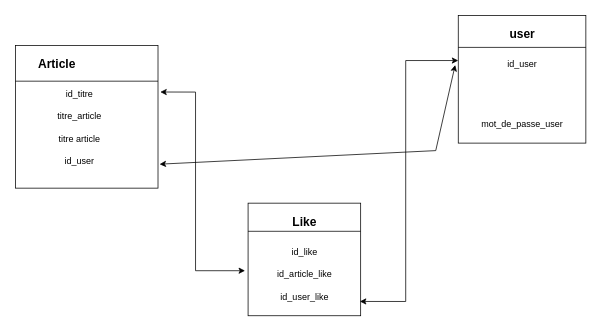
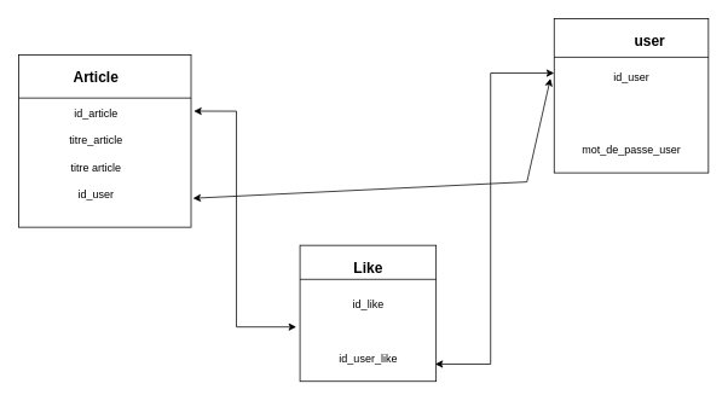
  <mxCell id="0" />
  <mxCell id="1" parent="0" />
  <mxCell id="2" value="" style="whiteSpace=wrap;html=1;aspect=fixed;fontStyle=0" vertex="1" parent="1"><mxGeometry x="20" y="60" width="190" height="190" as="geometry" /></mxCell>
- <mxCell id="3" value="Article" style="text;html=1;align=center;verticalAlign=middle;resizable=0;points=[];autosize=1;strokeColor=none;fillColor=none;fontStyle=1;fontSize=16;" vertex="1" parent="1"><mxGeometry x="40" y="70" width="70" height="30" as="geometry" /></mxCell>
+ <mxCell id="3" value="Article" style="text;html=1;align=center;verticalAlign=middle;resizable=0;points=[];autosize=1;strokeColor=none;fillColor=none;fontStyle=1;fontSize=16;" vertex="1" parent="1"><mxGeometry x="70" y="70" width="70" height="30" as="geometry" /></mxCell>
  <mxCell id="4" value="" style="endArrow=none;html=1;rounded=0;exitX=0;exitY=0.25;exitDx=0;exitDy=0;entryX=1;entryY=0.25;entryDx=0;entryDy=0;" edge="1" parent="1" source="2" target="2"><mxGeometry width="50" height="50" relative="1" as="geometry"><mxPoint x="370" y="250" as="sourcePoint" /><mxPoint x="420" y="200" as="targetPoint" /></mxGeometry></mxCell>
- <mxCell id="5" value="id_titre" style="text;html=1;align=center;verticalAlign=middle;resizable=0;points=[];autosize=1;strokeColor=none;fillColor=none;" vertex="1" parent="1"><mxGeometry x="70" y="110" width="70" height="30" as="geometry" /></mxCell>
+ <mxCell id="5" value="id_article" style="text;html=1;align=center;verticalAlign=middle;resizable=0;points=[];autosize=1;strokeColor=none;fillColor=none;" vertex="1" parent="1"><mxGeometry x="70" y="110" width="70" height="30" as="geometry" /></mxCell>
  <mxCell id="6" value="titre_article" style="text;html=1;align=center;verticalAlign=middle;resizable=0;points=[];autosize=1;strokeColor=none;fillColor=none;" vertex="1" parent="1"><mxGeometry x="65" y="140" width="80" height="30" as="geometry" /></mxCell>
  <mxCell id="7" value="titre article" style="text;html=1;align=center;verticalAlign=middle;resizable=0;points=[];autosize=1;strokeColor=none;fillColor=none;" vertex="1" parent="1"><mxGeometry x="50" y="170" width="110" height="30" as="geometry" /></mxCell>
  <mxCell id="8" value="" style="whiteSpace=wrap;html=1;aspect=fixed;fontStyle=0" vertex="1" parent="1"><mxGeometry x="610" y="20" width="170" height="170" as="geometry" /></mxCell>
- <mxCell id="9" value="user" style="text;html=1;align=center;verticalAlign=middle;resizable=0;points=[];autosize=1;strokeColor=none;fillColor=none;fontStyle=1;fontSize=16;" vertex="1" parent="1"><mxGeometry x="665" y="30" width="60" height="30" as="geometry" /></mxCell>
+ <mxCell id="9" value="user" style="text;html=1;align=center;verticalAlign=middle;resizable=0;points=[];autosize=1;strokeColor=none;fillColor=none;fontStyle=1;fontSize=16;" vertex="1" parent="1"><mxGeometry x="685" y="30" width="60" height="30" as="geometry" /></mxCell>
  <mxCell id="10" value="" style="endArrow=none;html=1;rounded=0;exitX=0;exitY=0.25;exitDx=0;exitDy=0;entryX=1;entryY=0.25;entryDx=0;entryDy=0;" edge="1" parent="1" source="8" target="8"><mxGeometry width="50" height="50" relative="1" as="geometry"><mxPoint x="960" y="210" as="sourcePoint" /><mxPoint x="1010" y="160" as="targetPoint" /></mxGeometry></mxCell>
  <mxCell id="11" value="id_user" style="text;html=1;align=center;verticalAlign=middle;resizable=0;points=[];autosize=1;strokeColor=none;fillColor=none;" vertex="1" parent="1"><mxGeometry x="665" y="70" width="60" height="30" as="geometry" /></mxCell>
  <mxCell id="12" value="mot_de_passe_user" style="text;html=1;align=center;verticalAlign=middle;resizable=0;points=[];autosize=1;strokeColor=none;fillColor=none;" vertex="1" parent="1"><mxGeometry x="630" y="150" width="130" height="30" as="geometry" /></mxCell>
  <mxCell id="13" value="id_user" style="text;html=1;align=center;verticalAlign=middle;resizable=0;points=[];autosize=1;strokeColor=none;fillColor=none;" vertex="1" parent="1"><mxGeometry x="75" y="200" width="60" height="30" as="geometry" /></mxCell>
  <mxCell id="14" value="" style="whiteSpace=wrap;html=1;aspect=fixed;fontStyle=0" vertex="1" parent="1"><mxGeometry x="330" y="270" width="150" height="150" as="geometry" /></mxCell>
  <mxCell id="15" value="Like" style="text;html=1;align=center;verticalAlign=middle;resizable=0;points=[];autosize=1;strokeColor=none;fillColor=none;fontStyle=1;fontSize=16;" vertex="1" parent="1"><mxGeometry x="375" y="280" width="60" height="30" as="geometry" /></mxCell>
  <mxCell id="16" value="" style="endArrow=none;html=1;rounded=0;exitX=0;exitY=0.25;exitDx=0;exitDy=0;entryX=1;entryY=0.25;entryDx=0;entryDy=0;" edge="1" parent="1" source="14" target="14"><mxGeometry width="50" height="50" relative="1" as="geometry"><mxPoint x="670" y="460" as="sourcePoint" /><mxPoint x="720" y="410" as="targetPoint" /></mxGeometry></mxCell>
  <mxCell id="17" value="id_like" style="text;html=1;align=center;verticalAlign=middle;resizable=0;points=[];autosize=1;strokeColor=none;fillColor=none;" vertex="1" parent="1"><mxGeometry x="375" y="320" width="60" height="30" as="geometry" /></mxCell>
- <mxCell id="18" value="id_article_like" style="text;html=1;align=center;verticalAlign=middle;resizable=0;points=[];autosize=1;strokeColor=none;fillColor=none;" vertex="1" parent="1"><mxGeometry x="355" y="350" width="100" height="30" as="geometry" /></mxCell>
  <mxCell id="19" value="id_user_like" style="text;html=1;align=center;verticalAlign=middle;resizable=0;points=[];autosize=1;strokeColor=none;fillColor=none;" vertex="1" parent="1"><mxGeometry x="360" y="380" width="90" height="30" as="geometry" /></mxCell>
  <mxCell id="20" value="" style="endArrow=classic;startArrow=classic;html=1;rounded=0;exitX=-0.027;exitY=0.6;exitDx=0;exitDy=0;exitPerimeter=0;entryX=1.016;entryY=0.326;entryDx=0;entryDy=0;entryPerimeter=0;" edge="1" parent="1" source="14" target="2"><mxGeometry width="50" height="50" relative="1" as="geometry"><mxPoint x="280" y="160" as="sourcePoint" /><mxPoint x="260" y="120" as="targetPoint" /><Array as="points"><mxPoint x="260" y="360" /><mxPoint x="260" y="122" /></Array></mxGeometry></mxCell>
  <mxCell id="21" value="" style="endArrow=classic;startArrow=classic;html=1;rounded=0;exitX=0.993;exitY=0.873;exitDx=0;exitDy=0;exitPerimeter=0;" edge="1" parent="1" source="14"><mxGeometry width="50" height="50" relative="1" as="geometry"><mxPoint x="540" y="400" as="sourcePoint" /><mxPoint x="610" y="80" as="targetPoint" /><Array as="points"><mxPoint x="540" y="401" /><mxPoint x="540" y="80" /></Array></mxGeometry></mxCell>
  <mxCell id="22" value="" style="endArrow=classic;startArrow=classic;html=1;rounded=0;exitX=1.011;exitY=0.832;exitDx=0;exitDy=0;exitPerimeter=0;entryX=-0.024;entryY=0.388;entryDx=0;entryDy=0;entryPerimeter=0;" edge="1" parent="1" source="2" target="8"><mxGeometry width="50" height="50" relative="1" as="geometry"><mxPoint x="370" y="230" as="sourcePoint" /><mxPoint x="560" y="200" as="targetPoint" /><Array as="points"><mxPoint x="580" y="200" /></Array></mxGeometry></mxCell>
